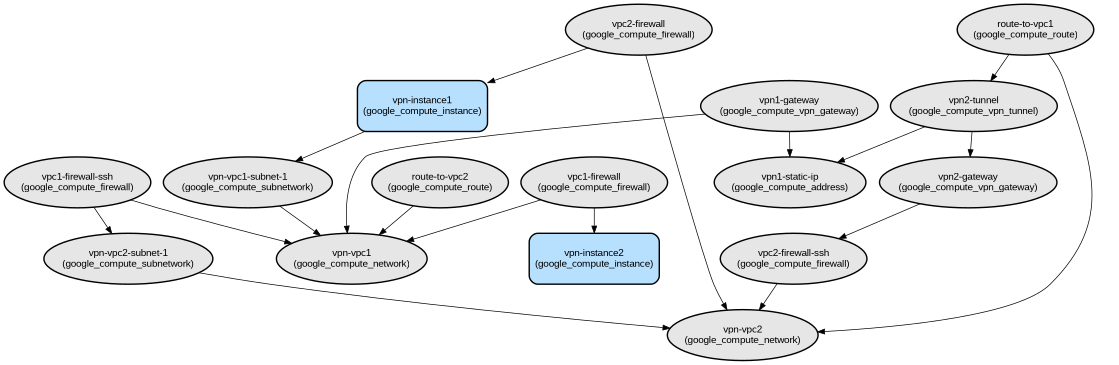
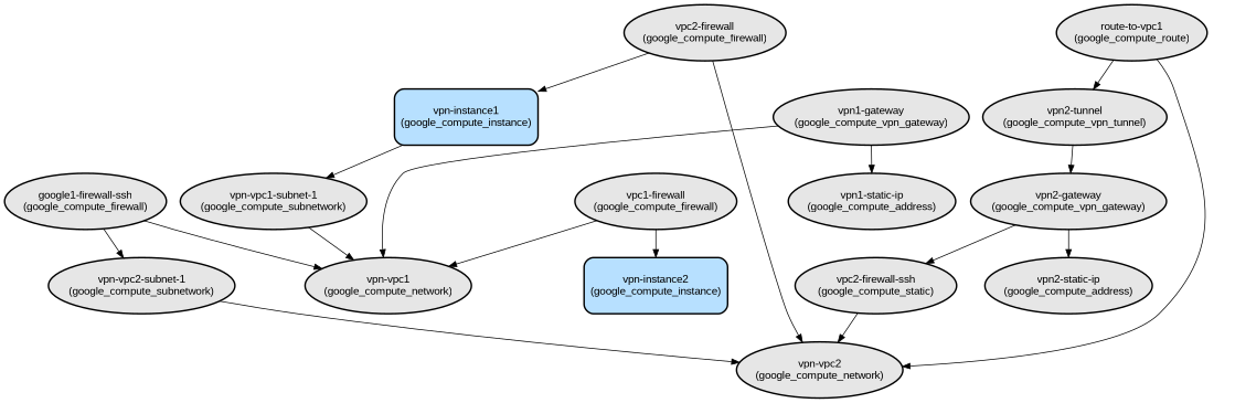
  digraph {
    node [color=black fillcolor="#E6E6E6" fontname=Arial style="filled,bold,rounded"]
    n1 [height=1 label="vpn-vpc1\n(google_compute_network)"]
    n2 [height=1 label="vpn-vpc2\n(google_compute_network)"]
    n3 [height=1 label="vpn-vpc1-subnet-1\n(google_compute_subnetwork)"]
    n4 [height=1 label="vpn-vpc2-subnet-1\n(google_compute_subnetwork)"]
    n5 [height=1 label="vpc1-firewall\n(google_compute_firewall)"]
    n6 [fillcolor="#B7E0FF" height=1 label="vpn-instance2\n(google_compute_instance)" shape=rectangle]
-   n7 [height=1 label="vpc1-firewall-ssh\n(google_compute_firewall)"]
+   n7 [height=1 label="google1-firewall-ssh\n(google_compute_firewall)"]
    n8 [height=1 label="vpc2-firewall\n(google_compute_firewall)"]
    n9 [fillcolor="#B7E0FF" height=1 label="vpn-instance1\n(google_compute_instance)" shape=rectangle]
-   n10 [height=1 label="vpc2-firewall-ssh\n(google_compute_firewall)"]
+   n10 [height=1 label="vpc2-firewall-ssh\n(google_compute_static)"]
    n11 [height=1 label="vpn1-static-ip\n(google_compute_address)"]
+   n12 [height=1 label="vpn2-static-ip\n(google_compute_address)"]
    n13 [height=1 label="vpn1-gateway\n(google_compute_vpn_gateway)"]
    n14 [height=1 label="vpn2-gateway\n(google_compute_vpn_gateway)"]
    n15 [height=1 label="vpn2-tunnel\n(google_compute_vpn_tunnel)"]
-   n16 [height=1 label="route-to-vpc2\n(google_compute_route)"]
    n17 [height=1 label="route-to-vpc1\n(google_compute_route)"]
    n3 -> n1
    n4 -> n2
    n5 -> n1
    n5 -> n6
    n7 -> n1
    n7 -> n4
    n8 -> n2
    n8 -> n9
    n9 -> n3
    n10 -> n2
    n13 -> n1
    n13 -> n11
    n14 -> n10
-   n15 -> n11
+   n14 -> n12
    n15 -> n14
-   n16 -> n1
    n17 -> n2
    n17 -> n15
  }
